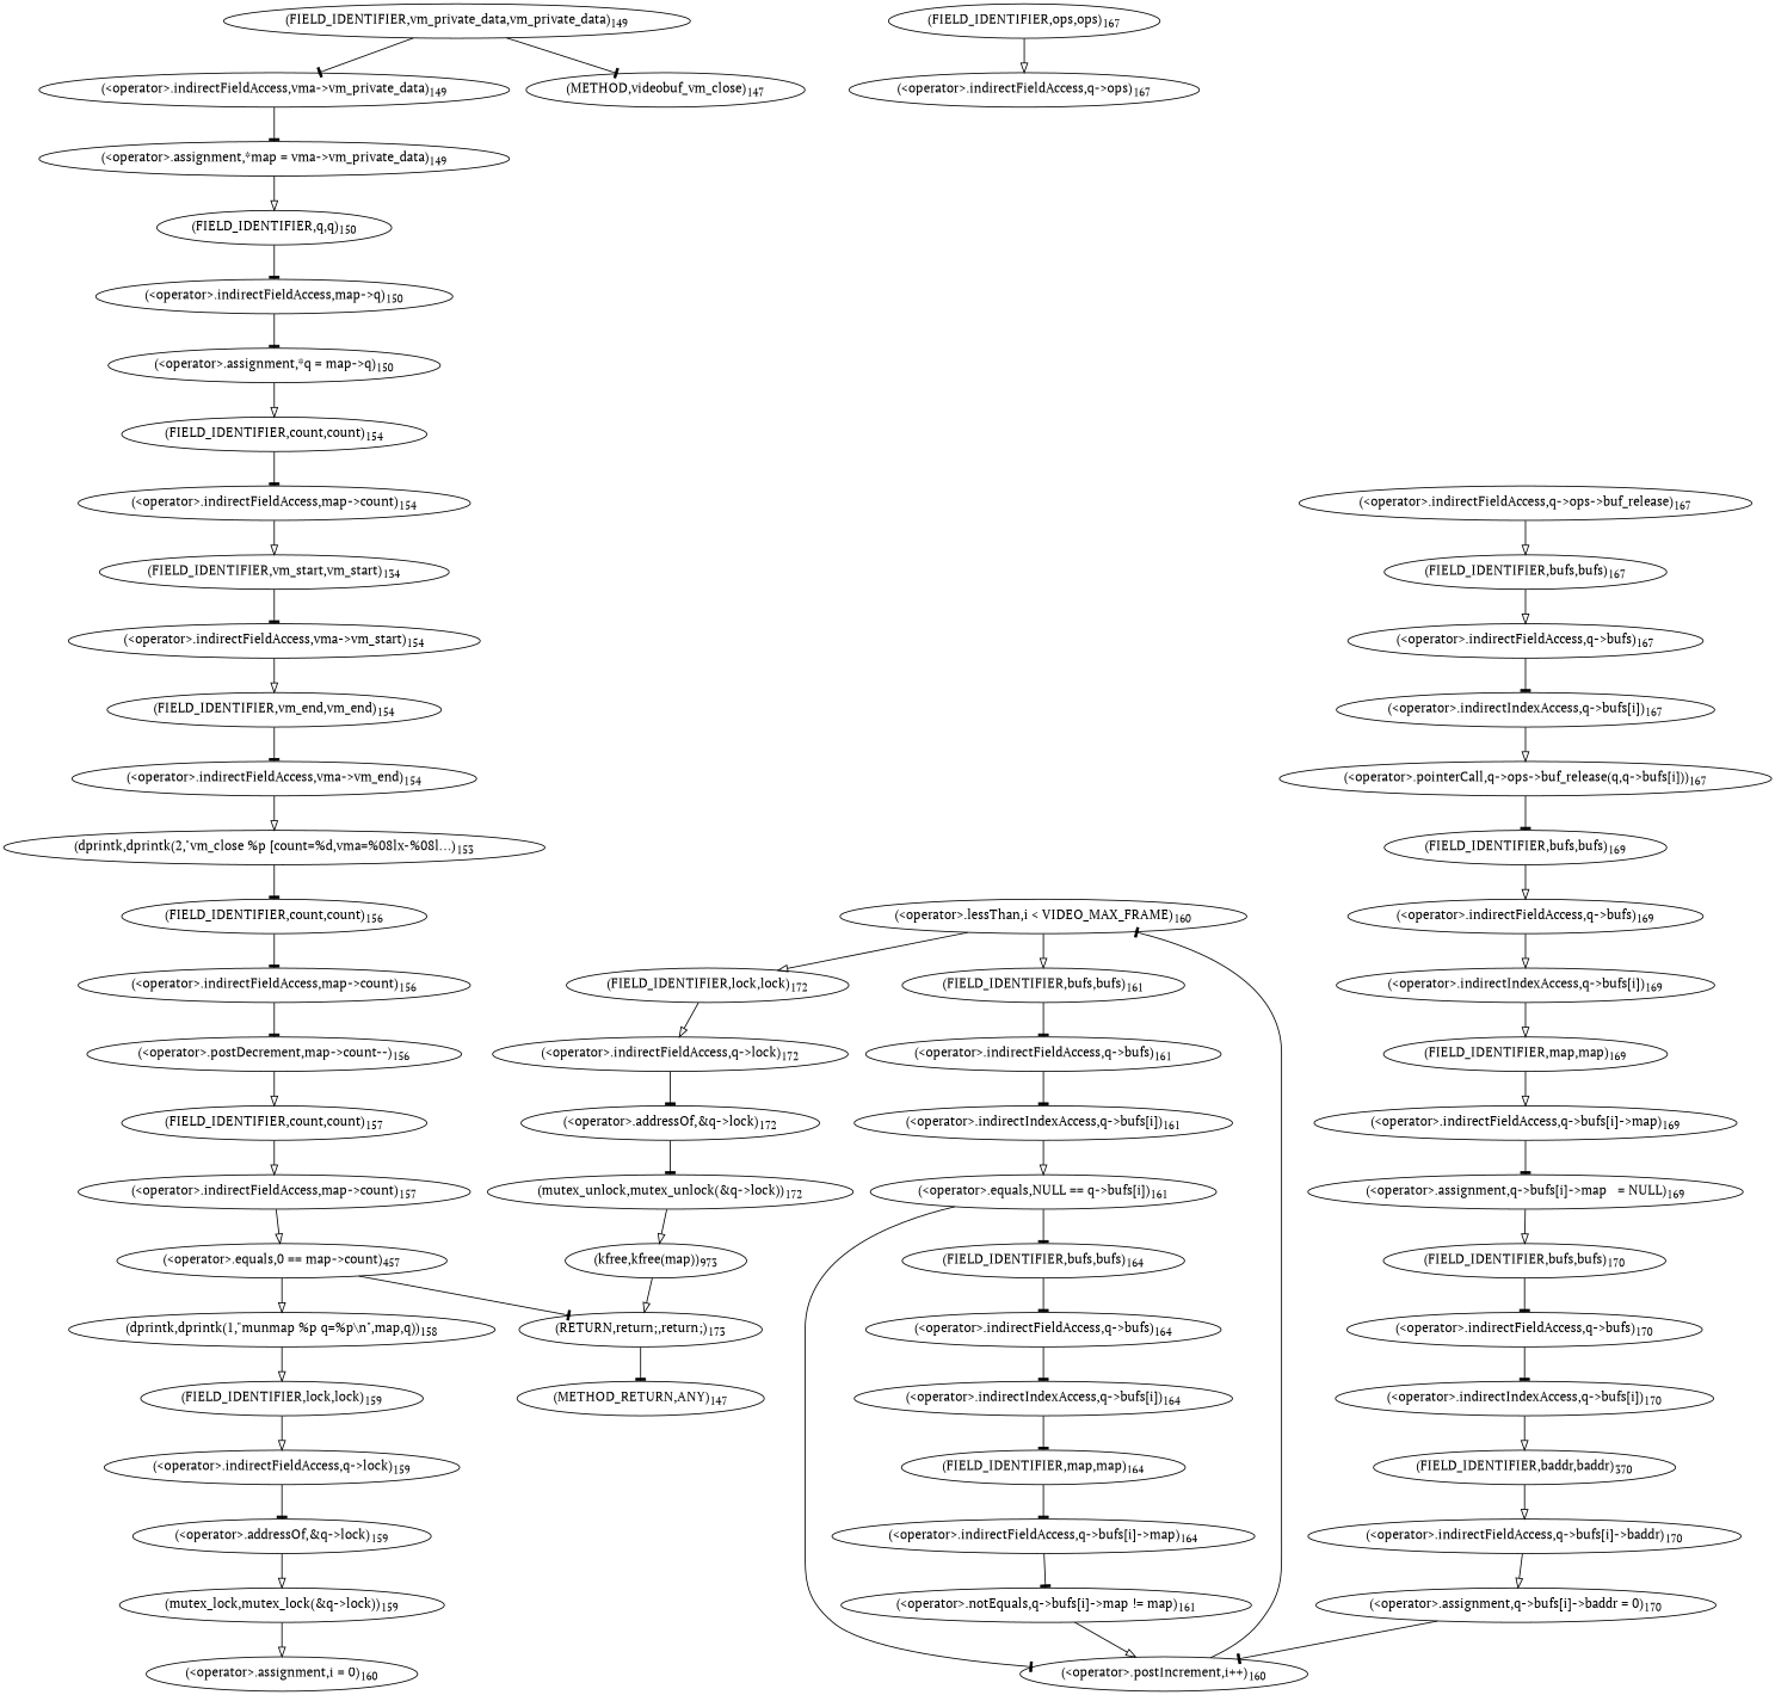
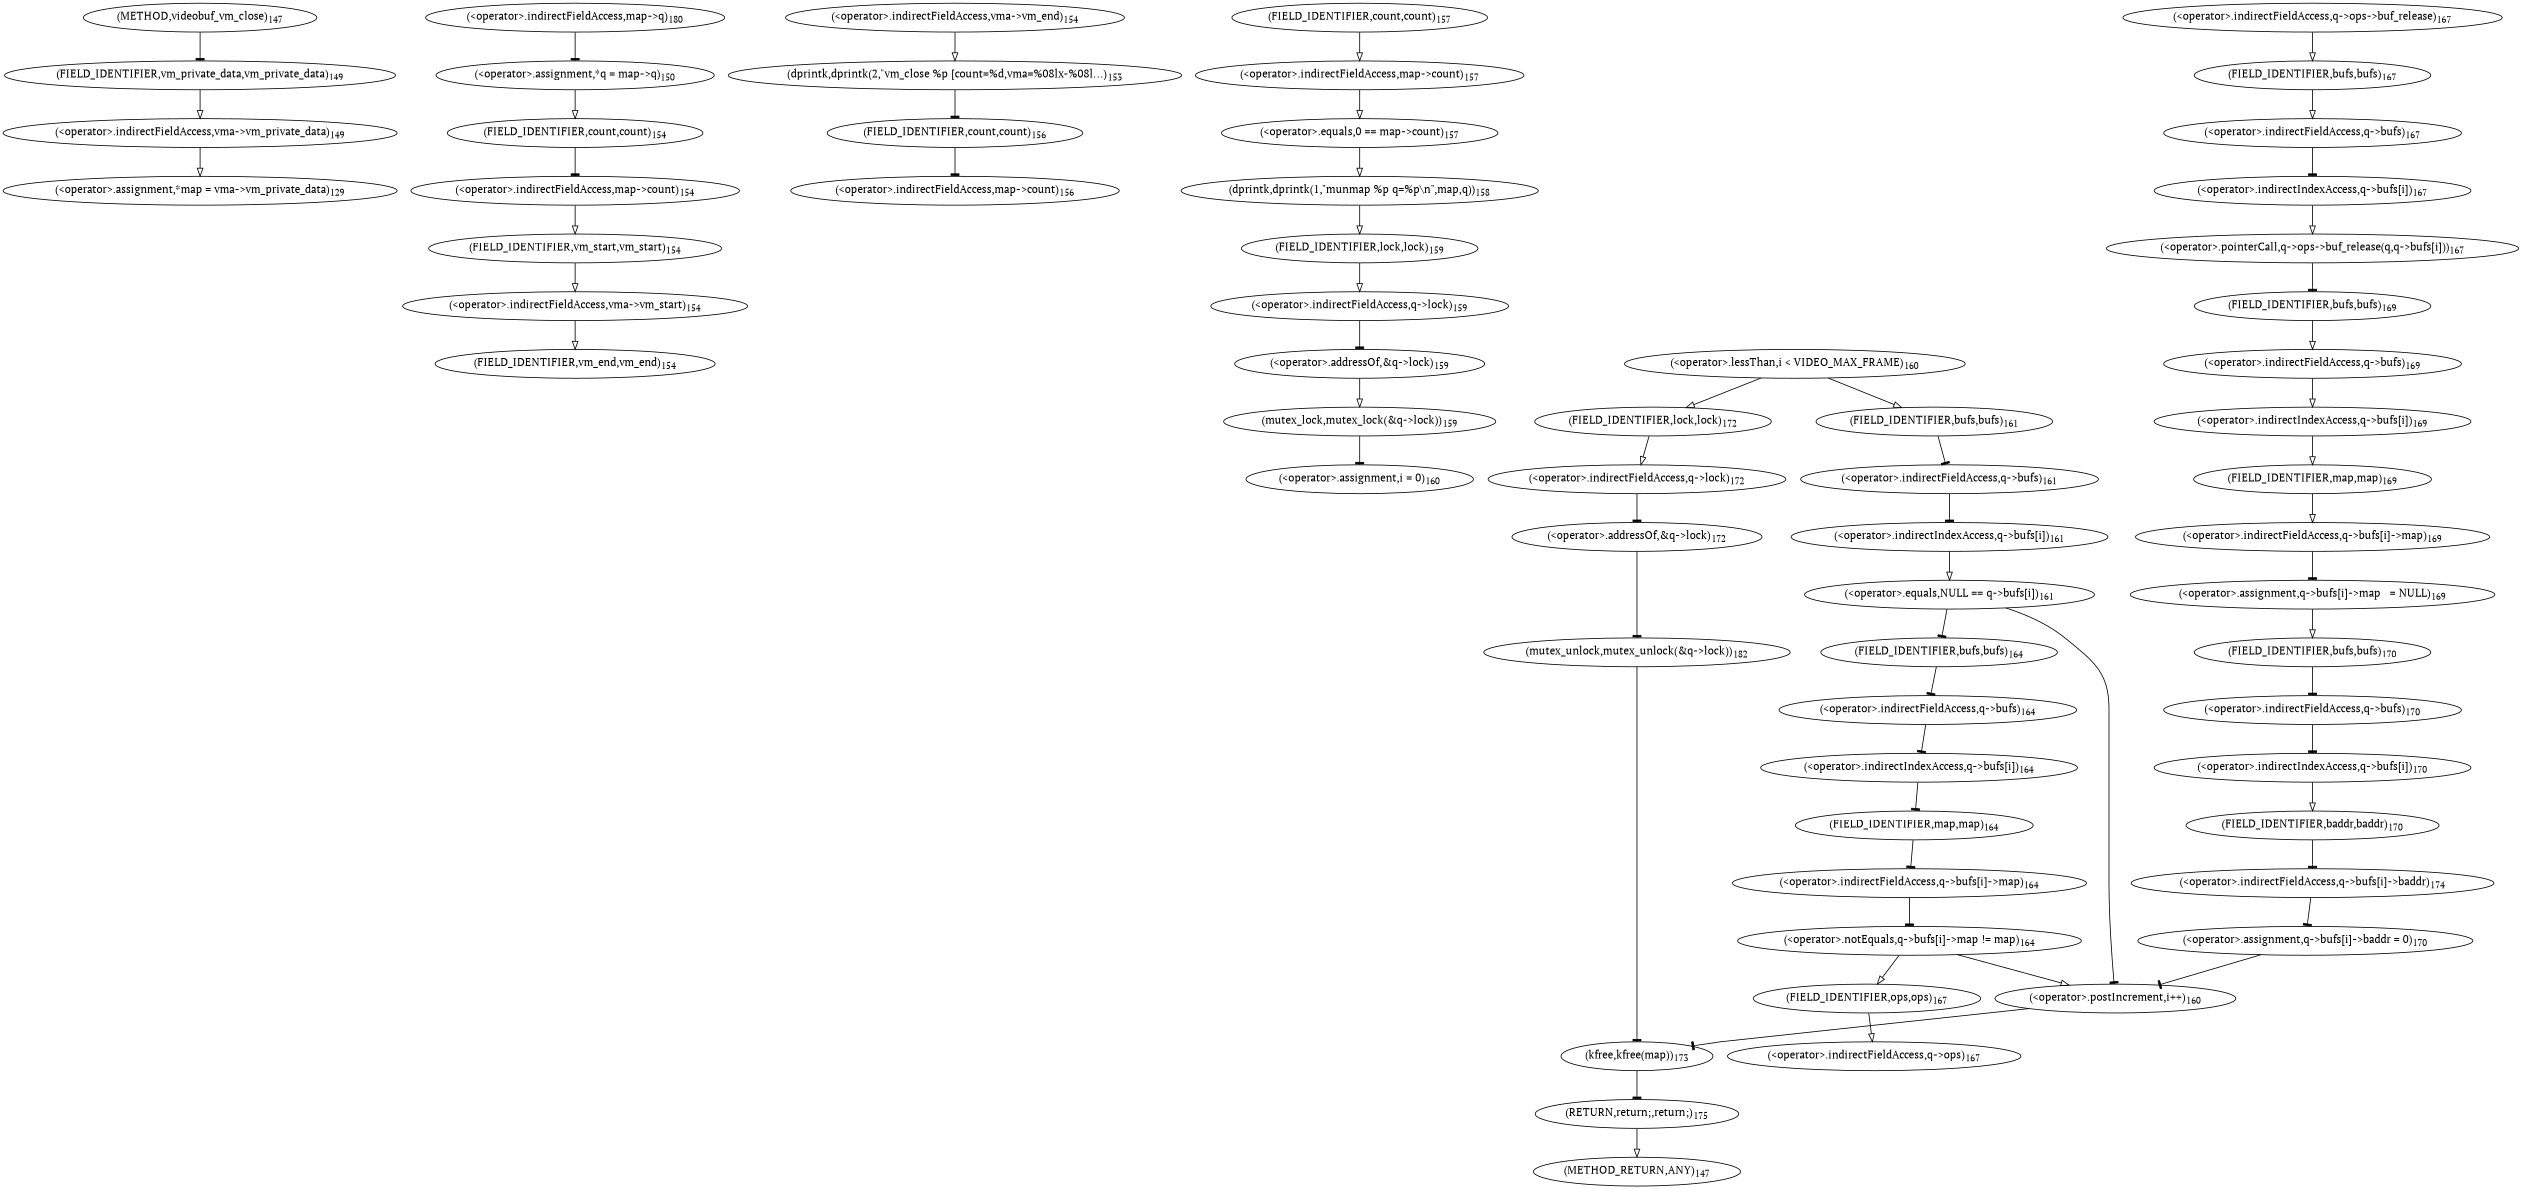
  digraph {
    fontname="PT Serif"
    node [fontname="PT Serif"]
    edge [arrowhead=onormal fontname="PT Serif"]
-   n1 [label=<(&lt;operator&gt;.assignment,*map = vma-&gt;vm_private_data)<SUB>149</SUB>>]
-   n2 [label=<(FIELD_IDENTIFIER,q,q)<SUB>150</SUB>>]
-   n3 [label=<(&lt;operator&gt;.indirectFieldAccess,map-&gt;q)<SUB>150</SUB>>]
+   n1 [label=<(&lt;operator&gt;.assignment,*map = vma-&gt;vm_private_data)<SUB>129</SUB>>]
+   n3 [label=<(&lt;operator&gt;.indirectFieldAccess,map-&gt;q)<SUB>180</SUB>>]
    n4 [label=<(&lt;operator&gt;.assignment,*q = map-&gt;q)<SUB>150</SUB>>]
    n5 [label=<(FIELD_IDENTIFIER,count,count)<SUB>154</SUB>>]
    n6 [label=<(&lt;operator&gt;.indirectFieldAccess,map-&gt;count)<SUB>154</SUB>>]
    n7 [label=<(dprintk,dprintk(2,&quot;vm_close %p [count=%d,vma=%08lx-%08l...)<SUB>153</SUB>>]
    n8 [label=<(FIELD_IDENTIFIER,count,count)<SUB>156</SUB>>]
    n9 [label=<(&lt;operator&gt;.indirectFieldAccess,map-&gt;count)<SUB>156</SUB>>]
-   n10 [label=<(&lt;operator&gt;.postDecrement,map-&gt;count--)<SUB>156</SUB>>]
    n11 [label=<(FIELD_IDENTIFIER,count,count)<SUB>157</SUB>>]
    n12 [label=<(&lt;operator&gt;.indirectFieldAccess,map-&gt;count)<SUB>157</SUB>>]
-   n13 [label=<(RETURN,return;,return;)<SUB>173</SUB>>]
+   n13 [label=<(RETURN,return;,return;)<SUB>175</SUB>>]
    n14 [label=<(METHOD_RETURN,ANY)<SUB>147</SUB>>]
    n15 [label=<(&lt;operator&gt;.indirectFieldAccess,vma-&gt;vm_private_data)<SUB>149</SUB>>]
-   n16 [label=<(FIELD_IDENTIFIER,vm_start,vm_start)<SUB>134</SUB>>]
+   n16 [label=<(FIELD_IDENTIFIER,vm_start,vm_start)<SUB>154</SUB>>]
    n17 [label=<(&lt;operator&gt;.indirectFieldAccess,vma-&gt;vm_start)<SUB>154</SUB>>]
    n18 [label=<(FIELD_IDENTIFIER,vm_end,vm_end)<SUB>154</SUB>>]
    n19 [label=<(&lt;operator&gt;.indirectFieldAccess,vma-&gt;vm_end)<SUB>154</SUB>>]
-   n20 [label=<(&lt;operator&gt;.equals,0 == map-&gt;count)<SUB>457</SUB>>]
+   n20 [label=<(&lt;operator&gt;.equals,0 == map-&gt;count)<SUB>157</SUB>>]
    n21 [label=<(dprintk,dprintk(1,&quot;munmap %p q=%p\n&quot;,map,q))<SUB>158</SUB>>]
    n22 [label=<(FIELD_IDENTIFIER,lock,lock)<SUB>159</SUB>>]
    n23 [label=<(FIELD_IDENTIFIER,vm_private_data,vm_private_data)<SUB>149</SUB>>]
    n24 [label=<(&lt;operator&gt;.indirectFieldAccess,q-&gt;lock)<SUB>159</SUB>>]
    n25 [label=<(mutex_lock,mutex_lock(&amp;q-&gt;lock))<SUB>159</SUB>>]
    n26 [label=<(&lt;operator&gt;.assignment,i = 0)<SUB>160</SUB>>]
-   n27 [label=<(mutex_unlock,mutex_unlock(&amp;q-&gt;lock))<SUB>172</SUB>>]
-   n28 [label=<(kfree,kfree(map))<SUB>973</SUB>>]
+   n27 [label=<(mutex_unlock,mutex_unlock(&amp;q-&gt;lock))<SUB>182</SUB>>]
+   n28 [label=<(kfree,kfree(map))<SUB>173</SUB>>]
    n29 [label=<(&lt;operator&gt;.addressOf,&amp;q-&gt;lock)<SUB>159</SUB>>]
    n30 [label=<(&lt;operator&gt;.lessThan,i &lt; VIDEO_MAX_FRAME)<SUB>160</SUB>>]
    n31 [label=<(FIELD_IDENTIFIER,lock,lock)<SUB>172</SUB>>]
    n32 [label=<(FIELD_IDENTIFIER,bufs,bufs)<SUB>161</SUB>>]
    n33 [label=<(&lt;operator&gt;.indirectFieldAccess,q-&gt;lock)<SUB>172</SUB>>]
    n34 [label=<(&lt;operator&gt;.indirectFieldAccess,q-&gt;bufs)<SUB>161</SUB>>]
    n35 [label=<(&lt;operator&gt;.postIncrement,i++)<SUB>160</SUB>>]
    n36 [label=<(&lt;operator&gt;.addressOf,&amp;q-&gt;lock)<SUB>172</SUB>>]
    n37 [label=<(&lt;operator&gt;.pointerCall,q-&gt;ops-&gt;buf_release(q,q-&gt;bufs[i]))<SUB>167</SUB>>]
    n38 [label=<(FIELD_IDENTIFIER,bufs,bufs)<SUB>169</SUB>>]
    n39 [label=<(&lt;operator&gt;.indirectFieldAccess,q-&gt;bufs)<SUB>169</SUB>>]
    n40 [label=<(&lt;operator&gt;.assignment,q-&gt;bufs[i]-&gt;map   = NULL)<SUB>169</SUB>>]
    n41 [label=<(FIELD_IDENTIFIER,bufs,bufs)<SUB>170</SUB>>]
    n42 [label=<(&lt;operator&gt;.indirectFieldAccess,q-&gt;bufs)<SUB>170</SUB>>]
    n43 [label=<(&lt;operator&gt;.assignment,q-&gt;bufs[i]-&gt;baddr = 0)<SUB>170</SUB>>]
    n44 [label=<(&lt;operator&gt;.equals,NULL == q-&gt;bufs[i])<SUB>161</SUB>>]
    n45 [label=<(FIELD_IDENTIFIER,bufs,bufs)<SUB>164</SUB>>]
    n46 [label=<(&lt;operator&gt;.indirectFieldAccess,q-&gt;bufs)<SUB>164</SUB>>]
-   n47 [label=<(&lt;operator&gt;.notEquals,q-&gt;bufs[i]-&gt;map != map)<SUB>161</SUB>>]
+   n47 [label=<(&lt;operator&gt;.notEquals,q-&gt;bufs[i]-&gt;map != map)<SUB>164</SUB>>]
    n48 [label=<(FIELD_IDENTIFIER,ops,ops)<SUB>167</SUB>>]
    n49 [label=<(&lt;operator&gt;.indirectFieldAccess,q-&gt;ops)<SUB>167</SUB>>]
    n50 [label=<(&lt;operator&gt;.indirectFieldAccess,q-&gt;ops-&gt;buf_release)<SUB>167</SUB>>]
    n51 [label=<(FIELD_IDENTIFIER,bufs,bufs)<SUB>167</SUB>>]
    n52 [label=<(&lt;operator&gt;.indirectFieldAccess,q-&gt;bufs)<SUB>167</SUB>>]
    n53 [label=<(&lt;operator&gt;.indirectIndexAccess,q-&gt;bufs[i])<SUB>167</SUB>>]
    n54 [label=<(&lt;operator&gt;.indirectFieldAccess,q-&gt;bufs[i]-&gt;map)<SUB>169</SUB>>]
-   n55 [label=<(&lt;operator&gt;.indirectFieldAccess,q-&gt;bufs[i]-&gt;baddr)<SUB>170</SUB>>]
+   n55 [label=<(&lt;operator&gt;.indirectFieldAccess,q-&gt;bufs[i]-&gt;baddr)<SUB>174</SUB>>]
    n56 [label=<(&lt;operator&gt;.indirectIndexAccess,q-&gt;bufs[i])<SUB>161</SUB>>]
    n57 [label=<(&lt;operator&gt;.indirectFieldAccess,q-&gt;bufs[i]-&gt;map)<SUB>164</SUB>>]
    n58 [label=<(&lt;operator&gt;.indirectIndexAccess,q-&gt;bufs[i])<SUB>169</SUB>>]
    n59 [label=<(FIELD_IDENTIFIER,map,map)<SUB>169</SUB>>]
    n60 [label=<(&lt;operator&gt;.indirectIndexAccess,q-&gt;bufs[i])<SUB>170</SUB>>]
-   n61 [label=<(FIELD_IDENTIFIER,baddr,baddr)<SUB>370</SUB>>]
+   n61 [label=<(FIELD_IDENTIFIER,baddr,baddr)<SUB>170</SUB>>]
    n62 [label=<(&lt;operator&gt;.indirectIndexAccess,q-&gt;bufs[i])<SUB>164</SUB>>]
    n63 [label=<(FIELD_IDENTIFIER,map,map)<SUB>164</SUB>>]
    n64 [label=<(METHOD,videobuf_vm_close)<SUB>147</SUB>>]
-   n1 -> n2
-   n2 -> n3 [arrowhead=tee]
    n3 -> n4 [arrowhead=tee]
    n4 -> n5
    n5 -> n6 [arrowhead=tee]
    n6 -> n16
    n7 -> n8 [arrowhead=tee]
    n8 -> n9 [arrowhead=tee]
-   n9 -> n10 [arrowhead=tee]
-   n10 -> n11
    n11 -> n12
    n12 -> n20
-   n13 -> n14 [arrowhead=tee]
-   n15 -> n1 [arrowhead=tee]
-   n16 -> n17 [arrowhead=tee]
+   n13 -> n14
+   n15 -> n1
+   n16 -> n17
    n17 -> n18
-   n18 -> n19 [arrowhead=tee]
    n19 -> n7
-   n20 -> n13 [arrowhead=tee]
    n20 -> n21
    n21 -> n22
    n22 -> n24
-   n23 -> n15 [arrowhead=tee]
+   n23 -> n15
    n24 -> n29 [arrowhead=tee]
-   n25 -> n26
-   n27 -> n28
-   n28 -> n13
+   n25 -> n26 [arrowhead=tee]
+   n27 -> n28 [arrowhead=tee]
+   n28 -> n13 [arrowhead=tee]
    n29 -> n25
    n30 -> n31
    n30 -> n32
    n31 -> n33
    n32 -> n34 [arrowhead=tee]
    n33 -> n36 [arrowhead=tee]
    n34 -> n56 [arrowhead=tee]
-   n35 -> n30 [arrowhead=tee]
+   n35 -> n28 [arrowhead=tee]
    n36 -> n27 [arrowhead=tee]
    n37 -> n38 [arrowhead=tee]
    n38 -> n39
    n39 -> n58
    n40 -> n41
    n41 -> n42 [arrowhead=tee]
    n42 -> n60 [arrowhead=tee]
    n43 -> n35 [arrowhead=tee]
    n44 -> n35 [arrowhead=tee]
    n44 -> n45 [arrowhead=tee]
    n45 -> n46 [arrowhead=tee]
    n46 -> n62 [arrowhead=tee]
    n47 -> n35
+   n47 -> n48
    n48 -> n49
    n50 -> n51
    n51 -> n52
    n52 -> n53 [arrowhead=tee]
    n53 -> n37
    n54 -> n40 [arrowhead=tee]
-   n55 -> n43
+   n55 -> n43 [arrowhead=tee]
    n56 -> n44
    n57 -> n47 [arrowhead=tee]
    n58 -> n59
    n59 -> n54
    n60 -> n61
-   n61 -> n55
+   n61 -> n55 [arrowhead=tee]
    n62 -> n63 [arrowhead=tee]
    n63 -> n57 [arrowhead=tee]
-   n23 -> n64 [arrowhead=tee]
+   n64 -> n23 [arrowhead=tee]
  }
